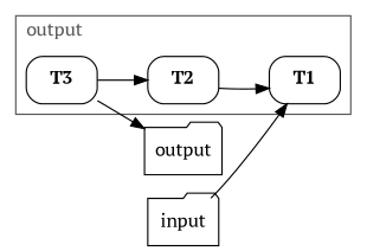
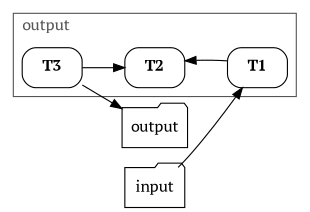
  digraph {
    fontname="PT Serif"
    labeljust=l
    rankdir=LR
    node [fontname="PT Serif" shape=rect style=rounded]
    edge [fontname="PT Serif"]
    n1 [label=<<b>T3</b>>]
    n2 [label=<<b>T1</b>>]
    n3 [label=<<b>T2</b>>]
    n4 [label=output shape=folder]
    n5 [label=input shape=folder]
    subgraph cluster_1 {
      color="#555555"
      fontcolor="#555555"
      label=output
      n1
      n2
      n3
    }
    n1 -> n3
    n1 -> n4
-   n3 -> n2
+   n2 -> n3
    n5 -> n2
  }
